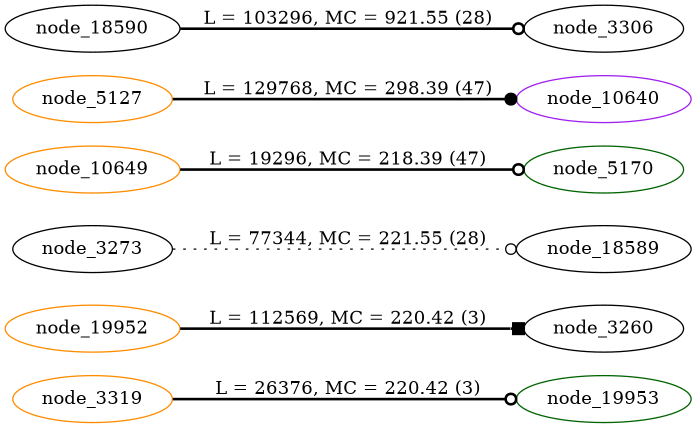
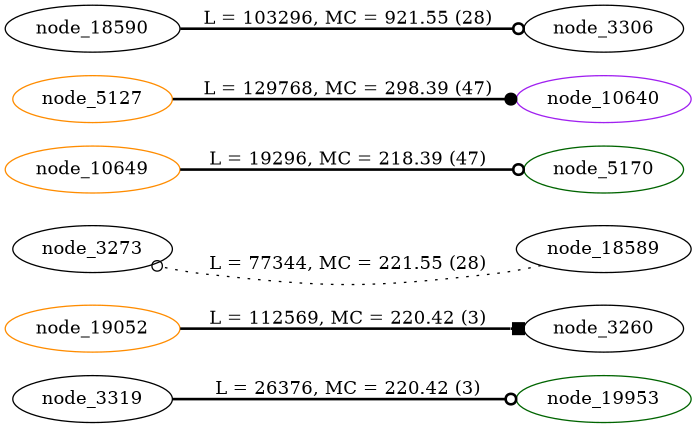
  digraph {
    rankdir=LR
    node [color=black]
    edge [arrowhead=odot style=bold]
    node_19953 [color=darkgreen]
-   node_3319 [color=darkorange]
-   node_19952 [color=darkorange]
+   node_3319
+   node_19952 [color=darkorange label=node_19052]
    node_3260
    node_3273
    node_18589
    node_10649 [color=darkorange]
    node_5170 [color=darkgreen]
    node_5127 [color=darkorange]
    node_10640 [color=purple]
    node_18590
    node_3306
    node_3319 -> node_19953 [label="L = 26376, MC = 220.42 (3)"]
    node_19952 -> node_3260 [arrowhead=box label="L = 112569, MC = 220.42 (3)"]
-   node_3273 -> node_18589 [label="L = 77344, MC = 221.55 (28)" style=dotted]
+   node_18589 -> node_3273 [label="L = 77344, MC = 221.55 (28)" style=dotted]
    node_10649 -> node_5170 [label="L = 19296, MC = 218.39 (47)"]
    node_5127 -> node_10640 [arrowhead=dot label="L = 129768, MC = 298.39 (47)"]
    node_18590 -> node_3306 [label="L = 103296, MC = 921.55 (28)"]
  }
